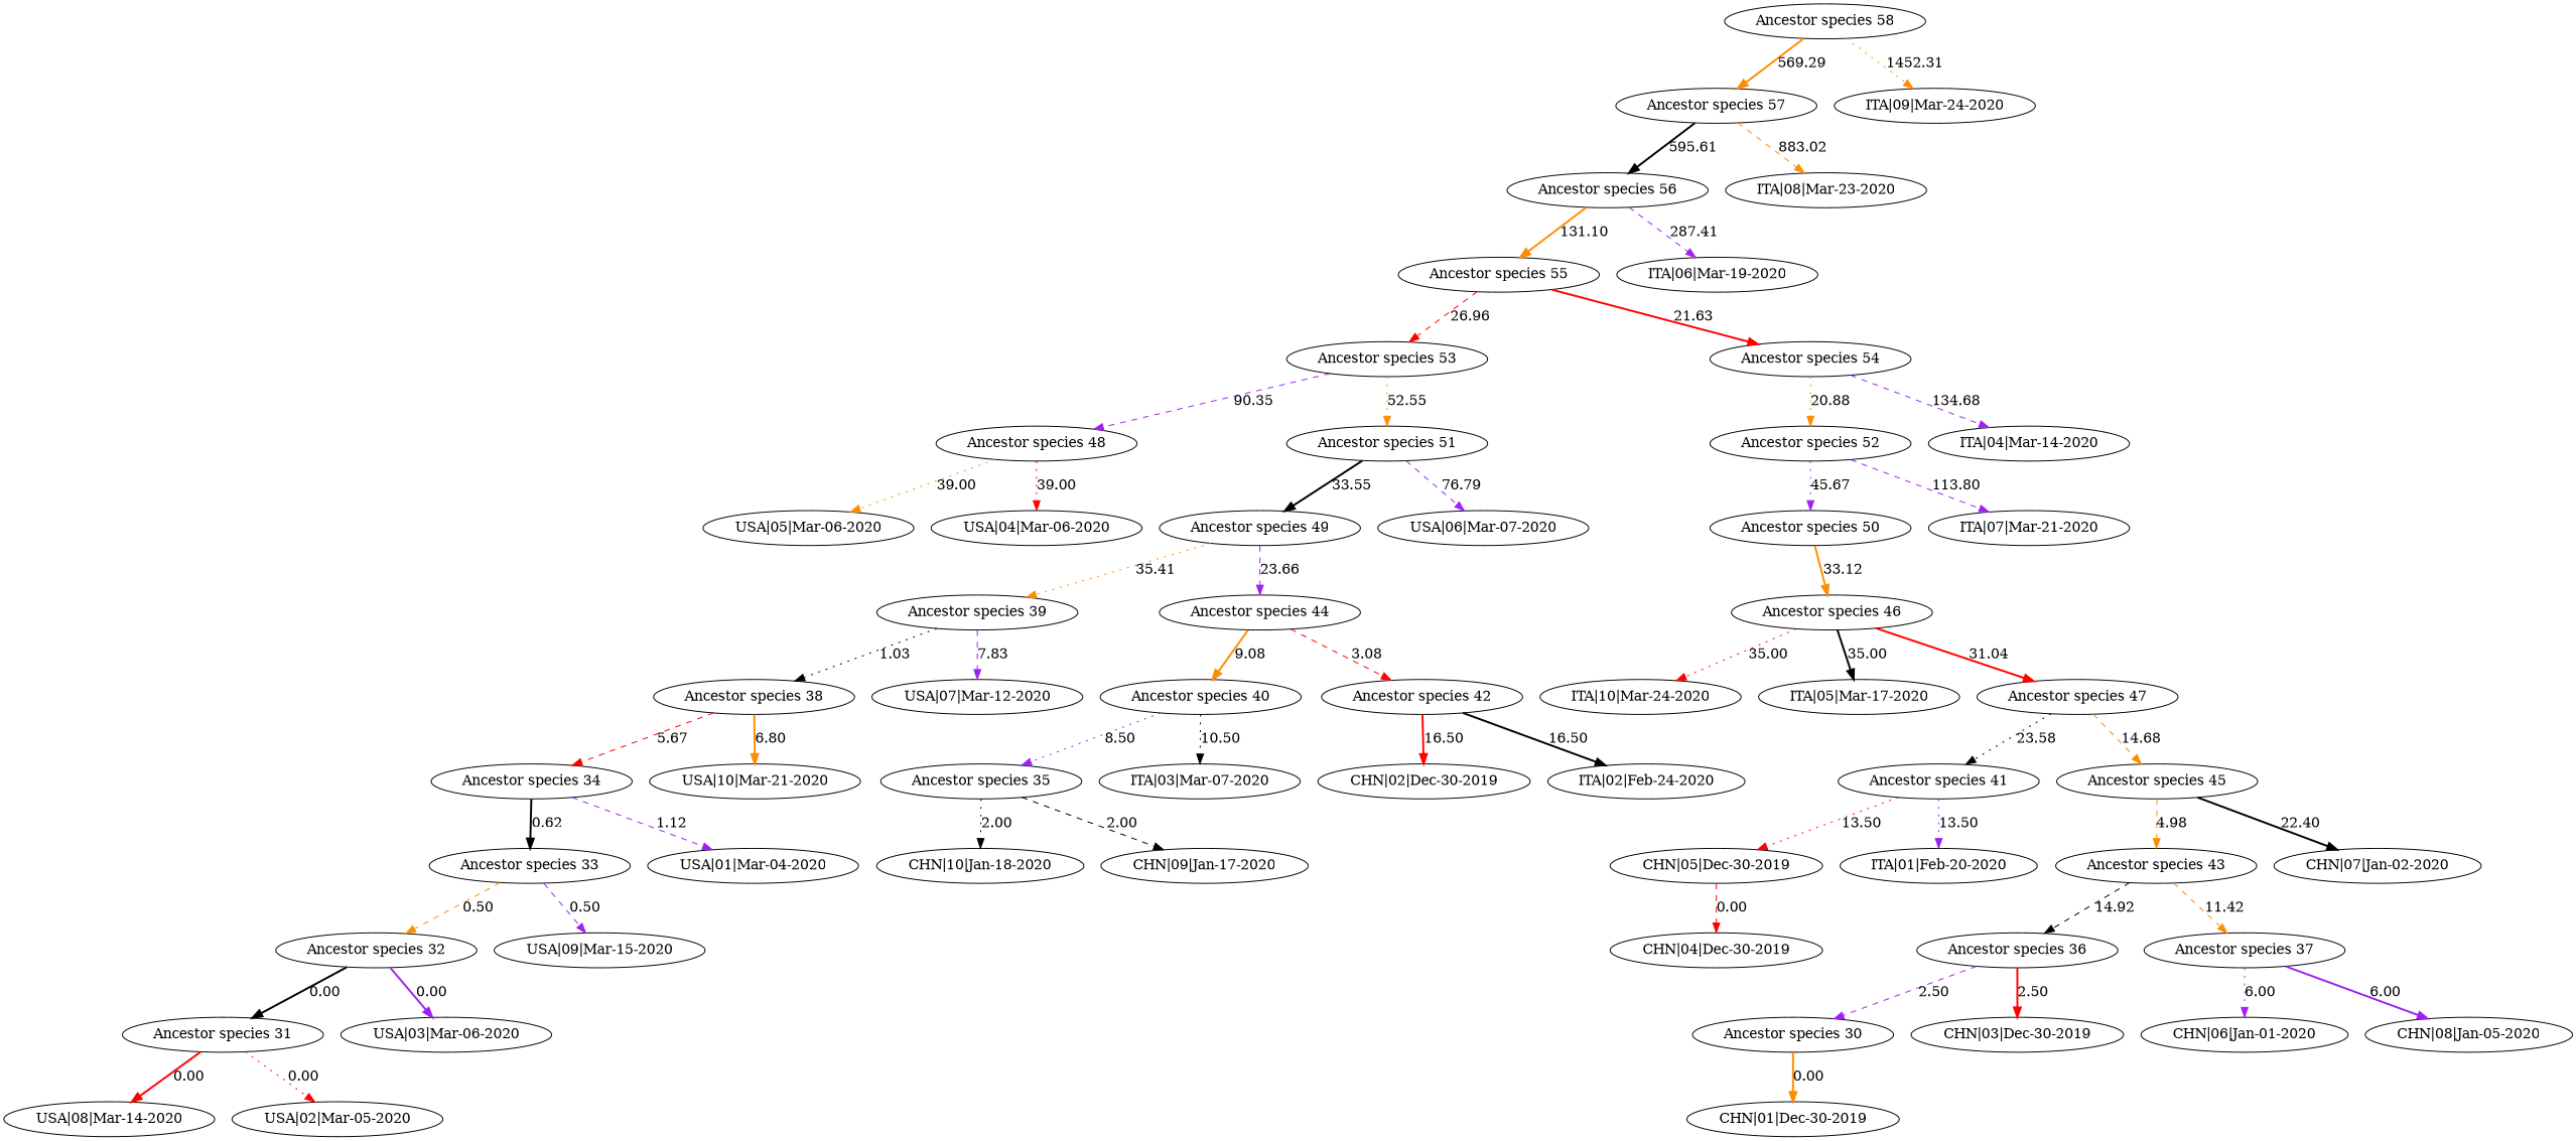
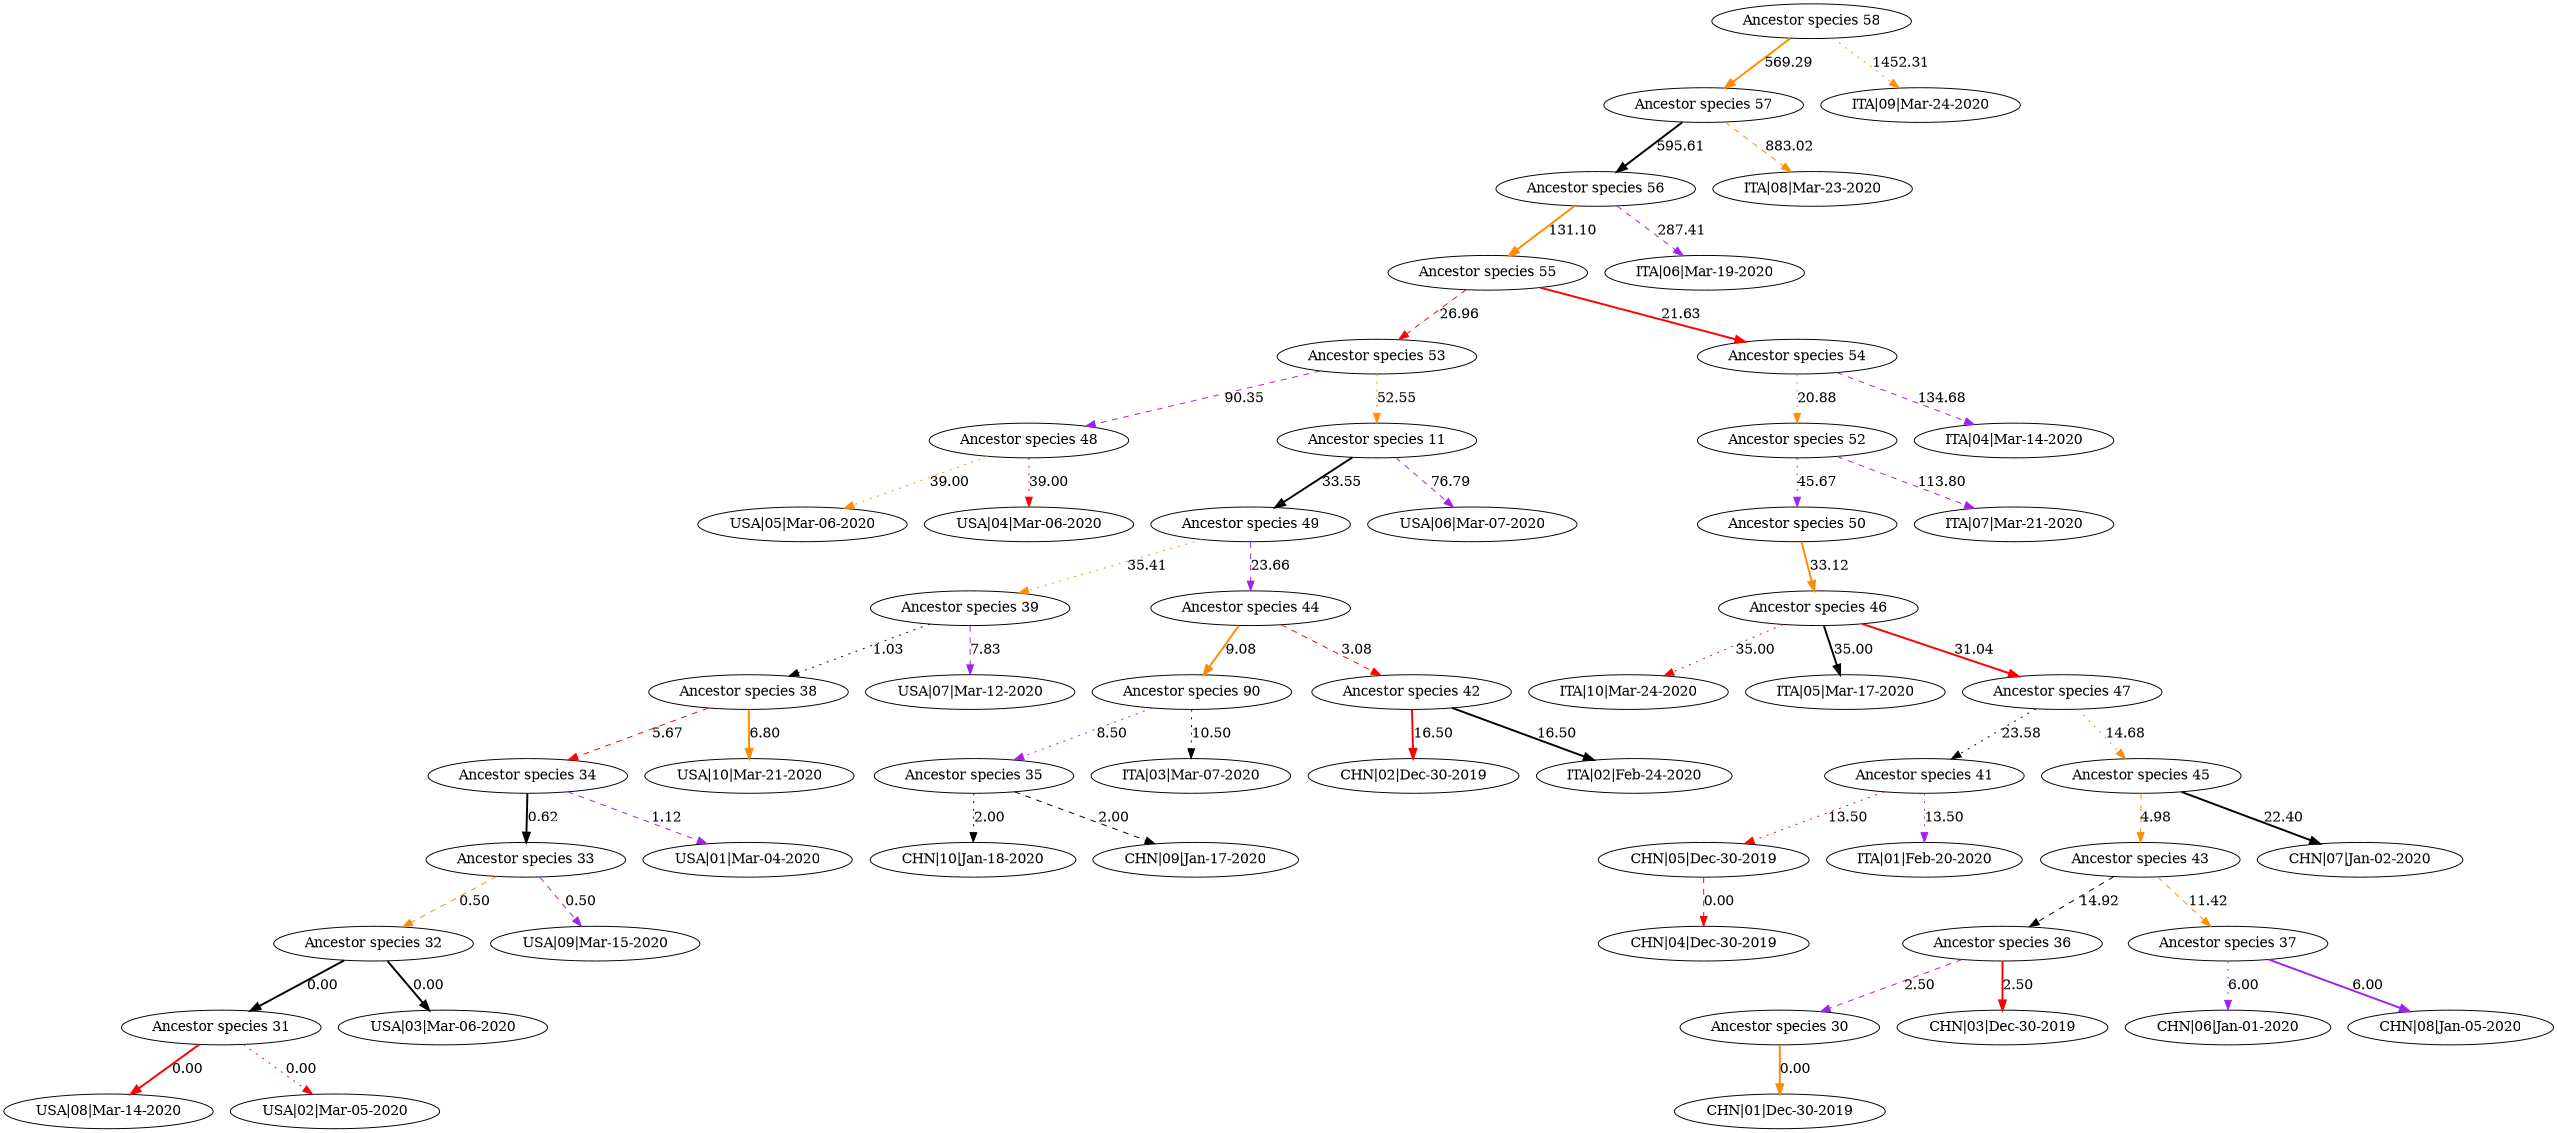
  strict digraph {
    edge [color=darkorange style=dashed]
    "Ancestor species 30"
    "CHN|01|Dec-30-2019"
    "Ancestor species 31"
    "USA|08|Mar-14-2020"
    "USA|02|Mar-05-2020"
    "Ancestor species 32"
    "USA|03|Mar-06-2020"
    "Ancestor species 33"
    "USA|09|Mar-15-2020"
    "Ancestor species 34"
    "USA|01|Mar-04-2020"
    "Ancestor species 35"
    "CHN|10|Jan-18-2020"
    "CHN|09|Jan-17-2020"
    "Ancestor species 36"
    "CHN|03|Dec-30-2019"
    "Ancestor species 37"
    "CHN|06|Jan-01-2020"
    "CHN|08|Jan-05-2020"
    "Ancestor species 38"
    "USA|10|Mar-21-2020"
    "Ancestor species 39"
    "USA|07|Mar-12-2020"
-   "Ancestor species 40"
+   "Ancestor species 40" [label="Ancestor species 90"]
    "ITA|03|Mar-07-2020"
    "Ancestor species 41"
    "CHN|05|Dec-30-2019"
    "ITA|01|Feb-20-2020"
    "CHN|04|Dec-30-2019"
    "Ancestor species 42"
    "CHN|02|Dec-30-2019"
    "ITA|02|Feb-24-2020"
    "Ancestor species 43"
    "Ancestor species 44"
    "Ancestor species 45"
    "CHN|07|Jan-02-2020"
    "Ancestor species 46"
    "ITA|10|Mar-24-2020"
    "ITA|05|Mar-17-2020"
    "Ancestor species 47"
    "Ancestor species 48"
    "USA|05|Mar-06-2020"
    "USA|04|Mar-06-2020"
    "Ancestor species 49"
    "Ancestor species 50"
-   "Ancestor species 51"
+   "Ancestor species 51" [label="Ancestor species 11"]
    "USA|06|Mar-07-2020"
    "Ancestor species 52"
    "ITA|07|Mar-21-2020"
    "Ancestor species 53"
    "Ancestor species 54"
    "ITA|04|Mar-14-2020"
    "Ancestor species 55"
    "Ancestor species 56"
    "ITA|06|Mar-19-2020"
    "Ancestor species 57"
    "ITA|08|Mar-23-2020"
    "Ancestor species 58"
    "ITA|09|Mar-24-2020"
    "Ancestor species 30" -> "CHN|01|Dec-30-2019" [label=0.00 style=bold]
    "Ancestor species 31" -> "USA|08|Mar-14-2020" [color=red label=0.00 style=bold]
    "Ancestor species 31" -> "USA|02|Mar-05-2020" [color=red label=0.00 style=dotted]
    "Ancestor species 32" -> "Ancestor species 31" [color=black label=0.00 style=bold]
-   "Ancestor species 32" -> "USA|03|Mar-06-2020" [color=purple label=0.00 style=bold]
+   "Ancestor species 32" -> "USA|03|Mar-06-2020" [color=black label=0.00 style=bold]
    "Ancestor species 33" -> "Ancestor species 32" [label=0.50]
    "Ancestor species 33" -> "USA|09|Mar-15-2020" [color=purple label=0.50]
    "Ancestor species 34" -> "Ancestor species 33" [color=black label=0.62 style=bold]
    "Ancestor species 34" -> "USA|01|Mar-04-2020" [color=purple label=1.12]
    "Ancestor species 35" -> "CHN|10|Jan-18-2020" [color=black label=2.00 style=dotted]
    "Ancestor species 35" -> "CHN|09|Jan-17-2020" [color=black label=2.00]
    "Ancestor species 36" -> "Ancestor species 30" [color=purple label=2.50]
    "Ancestor species 36" -> "CHN|03|Dec-30-2019" [color=red label=2.50 style=bold]
    "Ancestor species 37" -> "CHN|06|Jan-01-2020" [color=purple label=6.00 style=dotted]
    "Ancestor species 37" -> "CHN|08|Jan-05-2020" [color=purple label=6.00 style=bold]
    "Ancestor species 38" -> "Ancestor species 34" [color=red label=5.67]
    "Ancestor species 38" -> "USA|10|Mar-21-2020" [label=6.80 style=bold]
    "Ancestor species 39" -> "Ancestor species 38" [color=black label=1.03 style=dotted]
    "Ancestor species 39" -> "USA|07|Mar-12-2020" [color=purple label=7.83]
    "Ancestor species 40" -> "Ancestor species 35" [color=purple label=8.50 style=dotted]
    "Ancestor species 40" -> "ITA|03|Mar-07-2020" [color=black label=10.50 style=dotted]
    "Ancestor species 41" -> "CHN|05|Dec-30-2019" [color=red label=13.50 style=dotted]
    "Ancestor species 41" -> "ITA|01|Feb-20-2020" [color=purple label=13.50 style=dotted]
    "CHN|05|Dec-30-2019" -> "CHN|04|Dec-30-2019" [color=red label=0.00]
    "Ancestor species 42" -> "CHN|02|Dec-30-2019" [color=red label=16.50 style=bold]
    "Ancestor species 42" -> "ITA|02|Feb-24-2020" [color=black label=16.50 style=bold]
    "Ancestor species 43" -> "Ancestor species 36" [color=black label=14.92]
    "Ancestor species 43" -> "Ancestor species 37" [label=11.42]
    "Ancestor species 44" -> "Ancestor species 40" [label=9.08 style=bold]
    "Ancestor species 44" -> "Ancestor species 42" [color=red label=3.08]
    "Ancestor species 45" -> "Ancestor species 43" [label=4.98]
    "Ancestor species 45" -> "CHN|07|Jan-02-2020" [color=black label=22.40 style=bold]
    "Ancestor species 46" -> "ITA|10|Mar-24-2020" [color=red label=35.00 style=dotted]
    "Ancestor species 46" -> "ITA|05|Mar-17-2020" [color=black label=35.00 style=bold]
    "Ancestor species 46" -> "Ancestor species 47" [color=red label=31.04 style=bold]
    "Ancestor species 47" -> "Ancestor species 41" [color=black label=23.58 style=dotted]
-   "Ancestor species 47" -> "Ancestor species 45" [label=14.68]
+   "Ancestor species 47" -> "Ancestor species 45" [label=14.68 style=dotted]
    "Ancestor species 48" -> "USA|05|Mar-06-2020" [label=39.00 style=dotted]
    "Ancestor species 48" -> "USA|04|Mar-06-2020" [color=red label=39.00 style=dotted]
    "Ancestor species 49" -> "Ancestor species 39" [label=35.41 style=dotted]
    "Ancestor species 49" -> "Ancestor species 44" [color=purple label=23.66]
    "Ancestor species 50" -> "Ancestor species 46" [label=33.12 style=bold]
    "Ancestor species 51" -> "Ancestor species 49" [color=black label=33.55 style=bold]
    "Ancestor species 51" -> "USA|06|Mar-07-2020" [color=purple label=76.79]
    "Ancestor species 52" -> "Ancestor species 50" [color=purple label=45.67 style=dotted]
    "Ancestor species 52" -> "ITA|07|Mar-21-2020" [color=purple label=113.80]
    "Ancestor species 53" -> "Ancestor species 48" [color=purple label=90.35]
    "Ancestor species 53" -> "Ancestor species 51" [label=52.55 style=dotted]
    "Ancestor species 54" -> "Ancestor species 52" [label=20.88 style=dotted]
    "Ancestor species 54" -> "ITA|04|Mar-14-2020" [color=purple label=134.68]
    "Ancestor species 55" -> "Ancestor species 53" [color=red label=26.96]
    "Ancestor species 55" -> "Ancestor species 54" [color=red label=21.63 style=bold]
    "Ancestor species 56" -> "Ancestor species 55" [label=131.10 style=bold]
    "Ancestor species 56" -> "ITA|06|Mar-19-2020" [color=purple label=287.41]
    "Ancestor species 57" -> "Ancestor species 56" [color=black label=595.61 style=bold]
    "Ancestor species 57" -> "ITA|08|Mar-23-2020" [label=883.02]
    "Ancestor species 58" -> "Ancestor species 57" [label=569.29 style=bold]
    "Ancestor species 58" -> "ITA|09|Mar-24-2020" [label=1452.31 style=dotted]
  }
